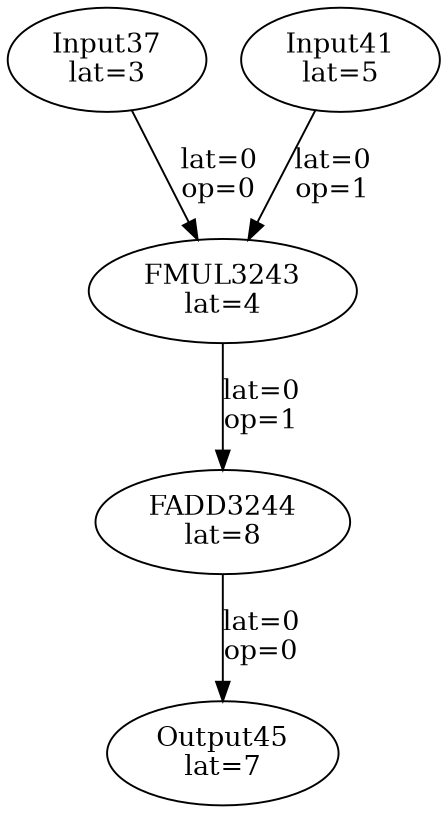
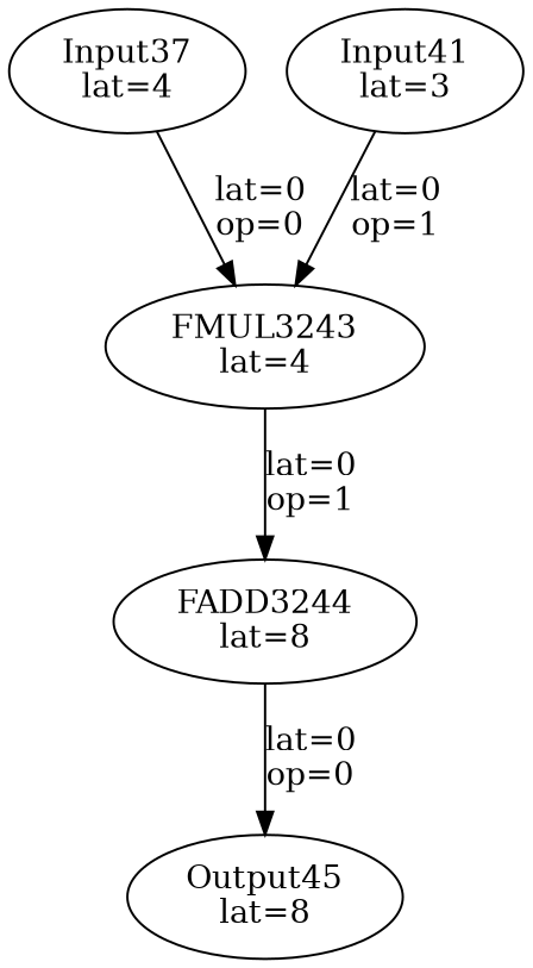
  digraph {
-   Input37 [label="\N\nlat=3"]
+   Input37 [label="\N\nlat=4"]
    FMUL3243 [label="\N\nlat=4"]
    FADD3244 [label="\N\nlat=8"]
-   Input41 [label="\N\nlat=5"]
-   Output45 [label="\N\nlat=7"]
+   Input41 [label="\N\nlat=3"]
+   Output45 [label="\N\nlat=8"]
    Input37 -> FMUL3243 [label="lat=0\nop=0"]
    FMUL3243 -> FADD3244 [label="lat=0\nop=1"]
    FADD3244 -> Output45 [label="lat=0\nop=0"]
    Input41 -> FMUL3243 [label="lat=0\nop=1"]
  }
